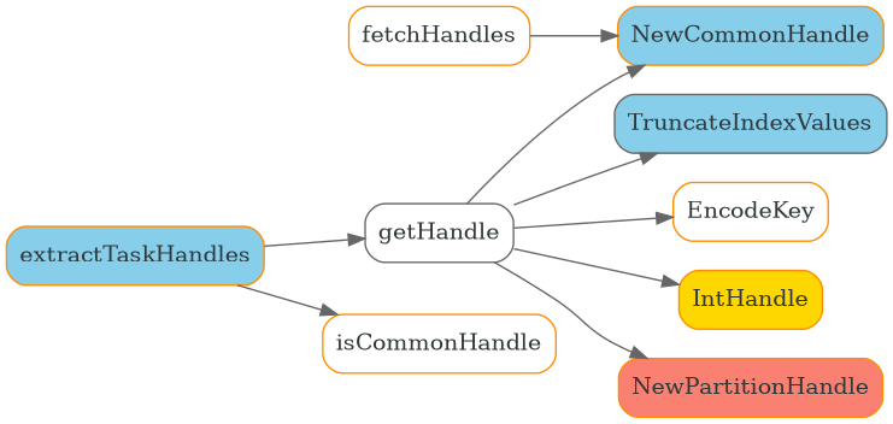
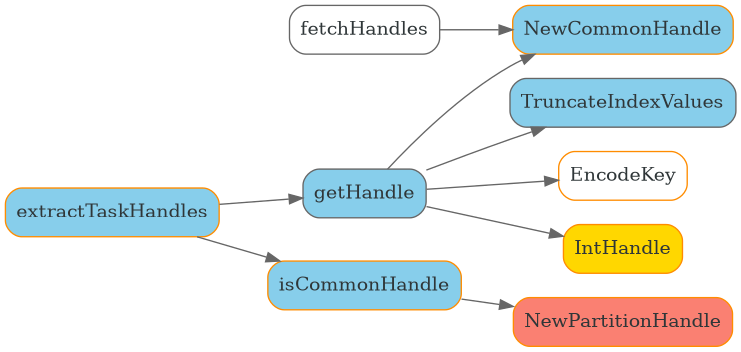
  digraph {
    newrank=true
    rankdir=LR
    node [color=darkorange fillcolor=skyblue fontcolor="#2f3638" shape=box style="rounded,filled"]
    edge [color=gray40]
-   fetchHandles [fillcolor=white]
+   fetchHandles [color=gray40 fillcolor=white]
    NewCommonHandle
    extractTaskHandles
-   getHandle [color=gray40 fillcolor=white]
-   isCommonHandle [fillcolor=white]
+   getHandle [color=gray40]
+   isCommonHandle
    TruncateIndexValues [color=gray40]
    EncodeKey [fillcolor=white]
    IntHandle [fillcolor=gold]
    NewPartitionHandle [fillcolor=salmon]
    fetchHandles -> NewCommonHandle
    extractTaskHandles -> getHandle
    extractTaskHandles -> isCommonHandle
    getHandle -> NewCommonHandle
    getHandle -> TruncateIndexValues
    getHandle -> EncodeKey
    getHandle -> IntHandle
-   getHandle -> NewPartitionHandle
+   isCommonHandle -> NewPartitionHandle
  }
